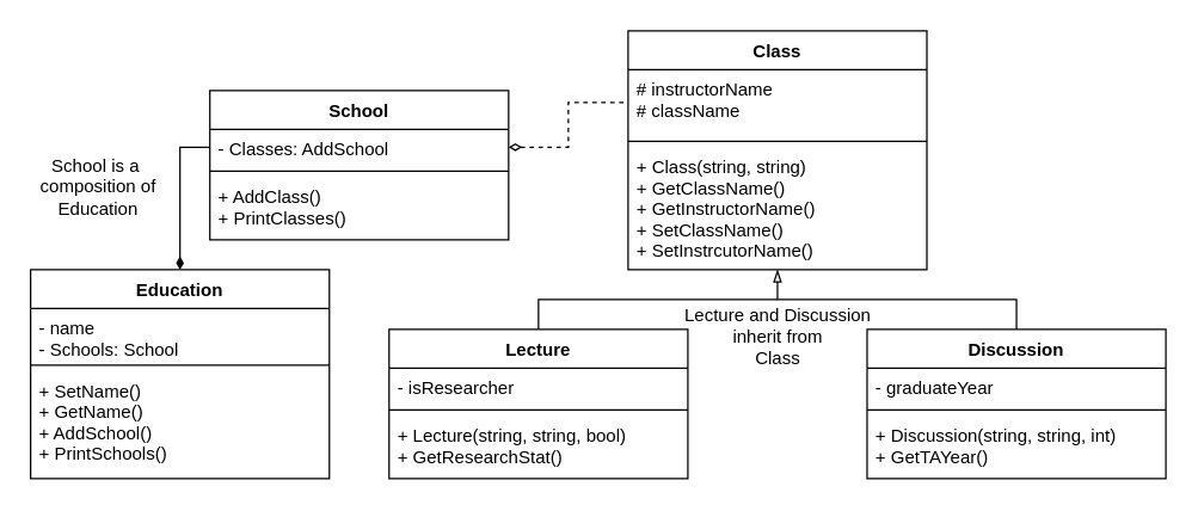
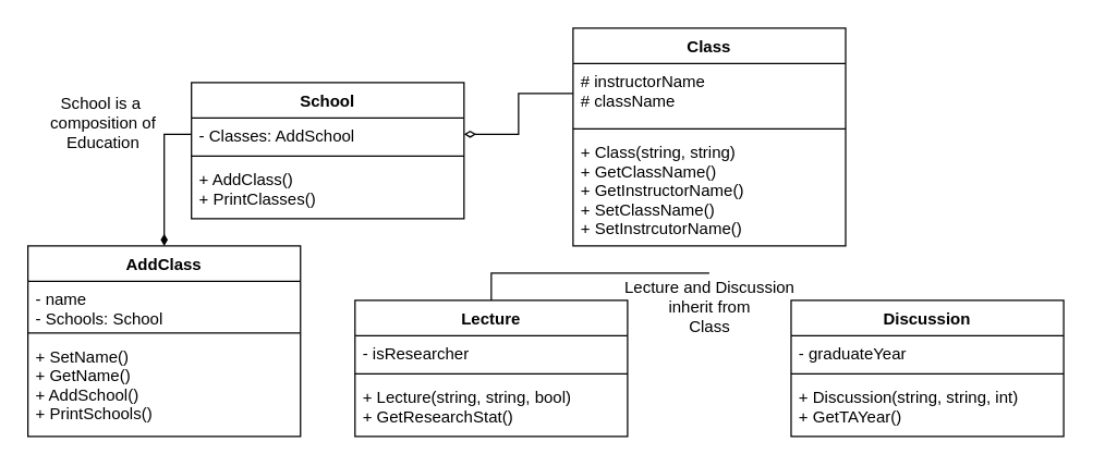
  <mxCell id="0" />
  <mxCell id="1" parent="0" />
  <mxCell id="2" value="Class" style="swimlane;fontStyle=1;align=center;verticalAlign=top;childLayout=stackLayout;horizontal=1;startSize=26;horizontalStack=0;resizeParent=1;resizeParentMax=0;resizeLast=0;collapsible=1;marginBottom=0;" parent="1" vertex="1"><mxGeometry x="420" y="20" width="200" height="160" as="geometry" /></mxCell>
  <mxCell id="3" value="# instructorName&#10;# className" style="text;strokeColor=none;fillColor=none;align=left;verticalAlign=top;spacingLeft=4;spacingRight=4;overflow=hidden;rotatable=0;points=[[0,0.5],[1,0.5]];portConstraint=eastwest;" parent="2" vertex="1"><mxGeometry y="26" width="200" height="44" as="geometry" /></mxCell>
  <mxCell id="4" value="" style="line;strokeWidth=1;fillColor=none;align=left;verticalAlign=middle;spacingTop=-1;spacingLeft=3;spacingRight=3;rotatable=0;labelPosition=right;points=[];portConstraint=eastwest;" parent="2" vertex="1"><mxGeometry y="70" width="200" height="8" as="geometry" /></mxCell>
  <mxCell id="5" value="+ Class(string, string)&#10;+ GetClassName()&#10;+ GetInstructorName()&#10;+ SetClassName()&#10;+ SetInstrcutorName()" style="text;strokeColor=none;fillColor=none;align=left;verticalAlign=top;spacingLeft=4;spacingRight=4;overflow=hidden;rotatable=0;points=[[0,0.5],[1,0.5]];portConstraint=eastwest;" parent="2" vertex="1"><mxGeometry y="78" width="200" height="82" as="geometry" /></mxCell>
  <mxCell id="6" style="edgeStyle=orthogonalEdgeStyle;rounded=0;orthogonalLoop=1;jettySize=auto;html=1;exitX=0.5;exitY=0;exitDx=0;exitDy=0;endArrow=none;endFill=0;" parent="1" source="7" edge="1"><mxGeometry relative="1" as="geometry"><mxPoint x="520" y="200" as="targetPoint" /><Array as="points"><mxPoint x="360" y="200" /><mxPoint x="520" y="200" /></Array></mxGeometry></mxCell>
  <mxCell id="7" value="Lecture" style="swimlane;fontStyle=1;align=center;verticalAlign=top;childLayout=stackLayout;horizontal=1;startSize=26;horizontalStack=0;resizeParent=1;resizeParentMax=0;resizeLast=0;collapsible=1;marginBottom=0;" parent="1" vertex="1"><mxGeometry x="260" y="220" width="200" height="100" as="geometry" /></mxCell>
  <mxCell id="8" value="- isResearcher" style="text;strokeColor=none;fillColor=none;align=left;verticalAlign=top;spacingLeft=4;spacingRight=4;overflow=hidden;rotatable=0;points=[[0,0.5],[1,0.5]];portConstraint=eastwest;" parent="7" vertex="1"><mxGeometry y="26" width="200" height="24" as="geometry" /></mxCell>
  <mxCell id="9" value="" style="line;strokeWidth=1;fillColor=none;align=left;verticalAlign=middle;spacingTop=-1;spacingLeft=3;spacingRight=3;rotatable=0;labelPosition=right;points=[];portConstraint=eastwest;" parent="7" vertex="1"><mxGeometry y="50" width="200" height="8" as="geometry" /></mxCell>
  <mxCell id="10" value="+ Lecture(string, string, bool)&#10;+ GetResearchStat()" style="text;strokeColor=none;fillColor=none;align=left;verticalAlign=top;spacingLeft=4;spacingRight=4;overflow=hidden;rotatable=0;points=[[0,0.5],[1,0.5]];portConstraint=eastwest;" parent="7" vertex="1"><mxGeometry y="58" width="200" height="42" as="geometry" /></mxCell>
- <mxCell id="11" style="edgeStyle=orthogonalEdgeStyle;rounded=0;orthogonalLoop=1;jettySize=auto;html=1;exitX=0.5;exitY=0;exitDx=0;exitDy=0;entryX=0.5;entryY=1;entryDx=0;entryDy=0;endArrow=blockThin;endFill=0;" parent="1" source="12" target="2" edge="1"><mxGeometry relative="1" as="geometry" /></mxCell>
  <mxCell id="12" value="Discussion" style="swimlane;fontStyle=1;align=center;verticalAlign=top;childLayout=stackLayout;horizontal=1;startSize=26;horizontalStack=0;resizeParent=1;resizeParentMax=0;resizeLast=0;collapsible=1;marginBottom=0;" parent="1" vertex="1"><mxGeometry x="580" y="220" width="200" height="100" as="geometry" /></mxCell>
  <mxCell id="13" value="- graduateYear" style="text;strokeColor=none;fillColor=none;align=left;verticalAlign=top;spacingLeft=4;spacingRight=4;overflow=hidden;rotatable=0;points=[[0,0.5],[1,0.5]];portConstraint=eastwest;" parent="12" vertex="1"><mxGeometry y="26" width="200" height="24" as="geometry" /></mxCell>
  <mxCell id="14" value="" style="line;strokeWidth=1;fillColor=none;align=left;verticalAlign=middle;spacingTop=-1;spacingLeft=3;spacingRight=3;rotatable=0;labelPosition=right;points=[];portConstraint=eastwest;" parent="12" vertex="1"><mxGeometry y="50" width="200" height="8" as="geometry" /></mxCell>
  <mxCell id="15" value="+ Discussion(string, string, int)&#10;+ GetTAYear()" style="text;strokeColor=none;fillColor=none;align=left;verticalAlign=top;spacingLeft=4;spacingRight=4;overflow=hidden;rotatable=0;points=[[0,0.5],[1,0.5]];portConstraint=eastwest;" parent="12" vertex="1"><mxGeometry y="58" width="200" height="42" as="geometry" /></mxCell>
  <mxCell id="16" value="School" style="swimlane;fontStyle=1;align=center;verticalAlign=top;childLayout=stackLayout;horizontal=1;startSize=26;horizontalStack=0;resizeParent=1;resizeParentMax=0;resizeLast=0;collapsible=1;marginBottom=0;" parent="1" vertex="1"><mxGeometry x="140" y="60" width="200" height="100" as="geometry" /></mxCell>
  <mxCell id="17" value="- Classes: AddSchool" style="text;strokeColor=none;fillColor=none;align=left;verticalAlign=top;spacingLeft=4;spacingRight=4;overflow=hidden;rotatable=0;points=[[0,0.5],[1,0.5]];portConstraint=eastwest;" parent="16" vertex="1"><mxGeometry y="26" width="200" height="24" as="geometry" /></mxCell>
  <mxCell id="18" value="" style="line;strokeWidth=1;fillColor=none;align=left;verticalAlign=middle;spacingTop=-1;spacingLeft=3;spacingRight=3;rotatable=0;labelPosition=right;points=[];portConstraint=eastwest;" parent="16" vertex="1"><mxGeometry y="50" width="200" height="8" as="geometry" /></mxCell>
  <mxCell id="19" value="+ AddClass()&#10;+ PrintClasses()" style="text;strokeColor=none;fillColor=none;align=left;verticalAlign=top;spacingLeft=4;spacingRight=4;overflow=hidden;rotatable=0;points=[[0,0.5],[1,0.5]];portConstraint=eastwest;" parent="16" vertex="1"><mxGeometry y="58" width="200" height="42" as="geometry" /></mxCell>
- <mxCell id="20" style="edgeStyle=orthogonalEdgeStyle;rounded=0;orthogonalLoop=1;jettySize=auto;html=1;exitX=1;exitY=0.5;exitDx=0;exitDy=0;entryX=0;entryY=0.5;entryDx=0;entryDy=0;endArrow=none;endFill=0;startArrow=diamondThin;startFill=0;dashed=1;" parent="1" source="17" target="3" edge="1"><mxGeometry relative="1" as="geometry" /></mxCell>
+ <mxCell id="20" style="edgeStyle=orthogonalEdgeStyle;rounded=0;orthogonalLoop=1;jettySize=auto;html=1;exitX=1;exitY=0.5;exitDx=0;exitDy=0;entryX=0;entryY=0.5;entryDx=0;entryDy=0;endArrow=none;endFill=0;startArrow=diamondThin;startFill=0;" parent="1" source="17" target="3" edge="1"><mxGeometry relative="1" as="geometry" /></mxCell>
  <mxCell id="21" value="Lecture and Discussion&lt;br&gt;inherit from&lt;br&gt;Class" style="text;html=1;align=center;verticalAlign=middle;resizable=0;points=[];autosize=1;strokeColor=none;fillColor=none;" parent="1" vertex="1"><mxGeometry x="450" y="200" width="140" height="50" as="geometry" /></mxCell>
- <mxCell id="22" value="Education" style="swimlane;fontStyle=1;align=center;verticalAlign=top;childLayout=stackLayout;horizontal=1;startSize=26;horizontalStack=0;resizeParent=1;resizeParentMax=0;resizeLast=0;collapsible=1;marginBottom=0;" parent="1" vertex="1"><mxGeometry x="20" y="180" width="200" height="140" as="geometry" /></mxCell>
+ <mxCell id="22" value="AddClass" style="swimlane;fontStyle=1;align=center;verticalAlign=top;childLayout=stackLayout;horizontal=1;startSize=26;horizontalStack=0;resizeParent=1;resizeParentMax=0;resizeLast=0;collapsible=1;marginBottom=0;" parent="1" vertex="1"><mxGeometry x="20" y="180" width="200" height="140" as="geometry" /></mxCell>
  <mxCell id="23" value="- name&#10;- Schools: School" style="text;strokeColor=none;fillColor=none;align=left;verticalAlign=top;spacingLeft=4;spacingRight=4;overflow=hidden;rotatable=0;points=[[0,0.5],[1,0.5]];portConstraint=eastwest;" parent="22" vertex="1"><mxGeometry y="26" width="200" height="34" as="geometry" /></mxCell>
  <mxCell id="24" value="" style="line;strokeWidth=1;fillColor=none;align=left;verticalAlign=middle;spacingTop=-1;spacingLeft=3;spacingRight=3;rotatable=0;labelPosition=right;points=[];portConstraint=eastwest;" parent="22" vertex="1"><mxGeometry y="60" width="200" height="8" as="geometry" /></mxCell>
  <mxCell id="25" value="+ SetName()&#10;+ GetName()&#10;+ AddSchool()&#10;+ PrintSchools()" style="text;strokeColor=none;fillColor=none;align=left;verticalAlign=top;spacingLeft=4;spacingRight=4;overflow=hidden;rotatable=0;points=[[0,0.5],[1,0.5]];portConstraint=eastwest;" parent="22" vertex="1"><mxGeometry y="68" width="200" height="72" as="geometry" /></mxCell>
  <mxCell id="26" style="edgeStyle=orthogonalEdgeStyle;rounded=0;orthogonalLoop=1;jettySize=auto;html=1;exitX=0;exitY=0.5;exitDx=0;exitDy=0;entryX=0.5;entryY=0;entryDx=0;entryDy=0;endArrow=diamondThin;endFill=1;" parent="1" source="17" target="22" edge="1"><mxGeometry relative="1" as="geometry" /></mxCell>
- <mxCell id="27" value="School is a&amp;nbsp;&lt;br&gt;composition of&lt;br&gt;Education" style="text;html=1;align=center;verticalAlign=middle;resizable=0;points=[];autosize=1;strokeColor=none;fillColor=none;" parent="1" vertex="1"><mxGeometry x="20" y="100" width="90" height="50" as="geometry" /></mxCell>
+ <mxCell id="27" value="School is a&amp;nbsp;&lt;br&gt;composition of&lt;br&gt;Education" style="text;html=1;align=center;verticalAlign=middle;resizable=0;points=[];autosize=1;strokeColor=none;fillColor=none;" parent="1" vertex="1"><mxGeometry x="30" y="65" width="90" height="50" as="geometry" /></mxCell>
